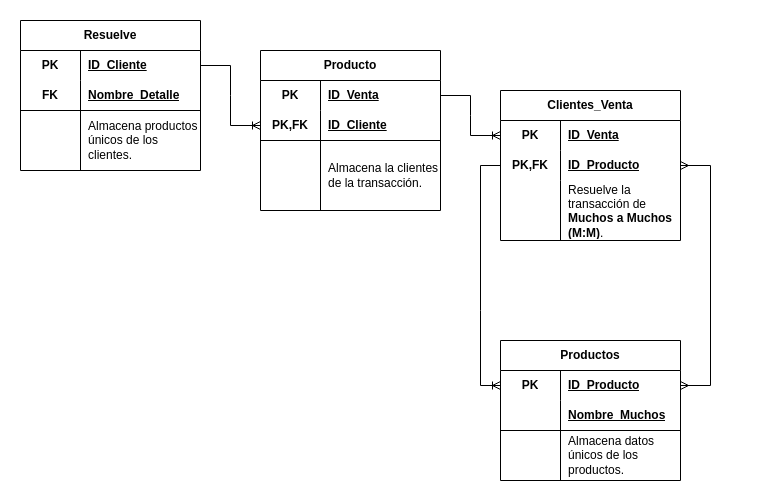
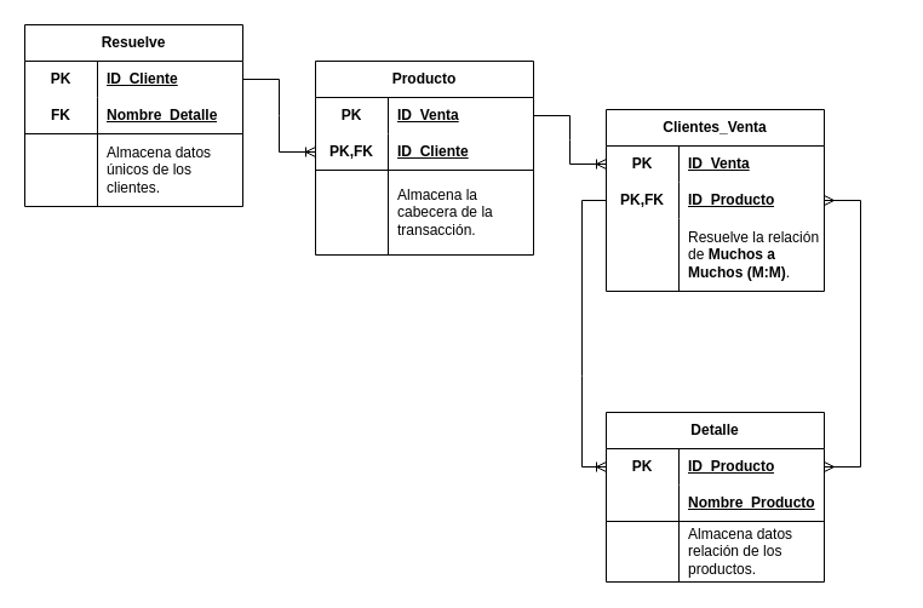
  <mxCell id="0" />
  <mxCell id="1" parent="0" />
  <mxCell id="2" value="Resuelve" style="shape=table;startSize=30;container=1;collapsible=1;childLayout=tableLayout;fixedRows=1;rowLines=0;fontStyle=1;align=center;resizeLast=1;html=1;whiteSpace=wrap;" vertex="1" parent="1"><mxGeometry x="20" y="20" width="180" height="150" as="geometry" /></mxCell>
  <mxCell id="3" value="" style="shape=tableRow;horizontal=0;startSize=0;swimlaneHead=0;swimlaneBody=0;fillColor=none;collapsible=0;dropTarget=0;points=[[0,0.5],[1,0.5]];portConstraint=eastwest;top=0;left=0;right=0;bottom=0;html=1;" vertex="1" parent="2"><mxGeometry y="30" width="180" height="30" as="geometry" /></mxCell>
  <mxCell id="4" value="PK" style="shape=partialRectangle;connectable=0;fillColor=none;top=0;left=0;bottom=0;right=0;fontStyle=1;overflow=hidden;html=1;whiteSpace=wrap;" vertex="1" parent="3"><mxGeometry width="60" height="30" as="geometry"><mxRectangle width="60" height="30" as="alternateBounds" /></mxGeometry></mxCell>
  <mxCell id="5" value="ID_Cliente" style="shape=partialRectangle;connectable=0;fillColor=none;top=0;left=0;bottom=0;right=0;align=left;spacingLeft=6;fontStyle=5;overflow=hidden;html=1;whiteSpace=wrap;" vertex="1" parent="3"><mxGeometry x="60" width="120" height="30" as="geometry"><mxRectangle width="120" height="30" as="alternateBounds" /></mxGeometry></mxCell>
  <mxCell id="6" value="" style="shape=tableRow;horizontal=0;startSize=0;swimlaneHead=0;swimlaneBody=0;fillColor=none;collapsible=0;dropTarget=0;points=[[0,0.5],[1,0.5]];portConstraint=eastwest;top=0;left=0;right=0;bottom=1;html=1;" vertex="1" parent="2"><mxGeometry y="60" width="180" height="30" as="geometry" /></mxCell>
  <mxCell id="7" value="FK" style="shape=partialRectangle;connectable=0;fillColor=none;top=0;left=0;bottom=0;right=0;fontStyle=1;overflow=hidden;html=1;whiteSpace=wrap;" vertex="1" parent="6"><mxGeometry width="60" height="30" as="geometry"><mxRectangle width="60" height="30" as="alternateBounds" /></mxGeometry></mxCell>
  <mxCell id="8" value="Nombre_Detalle" style="shape=partialRectangle;connectable=0;fillColor=none;top=0;left=0;bottom=0;right=0;align=left;spacingLeft=6;fontStyle=5;overflow=hidden;html=1;whiteSpace=wrap;" vertex="1" parent="6"><mxGeometry x="60" width="120" height="30" as="geometry"><mxRectangle width="120" height="30" as="alternateBounds" /></mxGeometry></mxCell>
  <mxCell id="9" value="" style="shape=tableRow;horizontal=0;startSize=0;swimlaneHead=0;swimlaneBody=0;fillColor=none;collapsible=0;dropTarget=0;points=[[0,0.5],[1,0.5]];portConstraint=eastwest;top=0;left=0;right=0;bottom=0;html=1;" vertex="1" parent="2"><mxGeometry y="90" width="180" height="60" as="geometry" /></mxCell>
  <mxCell id="10" value="" style="shape=partialRectangle;connectable=0;fillColor=none;top=0;left=0;bottom=0;right=0;editable=1;overflow=hidden;html=1;whiteSpace=wrap;" vertex="1" parent="9"><mxGeometry width="60" height="60" as="geometry"><mxRectangle width="60" height="60" as="alternateBounds" /></mxGeometry></mxCell>
- <mxCell id="11" value="Almacena productos únicos de los clientes." style="shape=partialRectangle;connectable=0;fillColor=none;top=0;left=0;bottom=0;right=0;align=left;spacingLeft=6;overflow=hidden;html=1;whiteSpace=wrap;" vertex="1" parent="9"><mxGeometry x="60" width="120" height="60" as="geometry"><mxRectangle width="120" height="60" as="alternateBounds" /></mxGeometry></mxCell>
- <mxCell id="12" value="Productos" style="shape=table;startSize=30;container=1;collapsible=1;childLayout=tableLayout;fixedRows=1;rowLines=0;fontStyle=1;align=center;resizeLast=1;html=1;whiteSpace=wrap;" vertex="1" parent="1"><mxGeometry x="500" y="340" width="180" height="140" as="geometry" /></mxCell>
+ <mxCell id="11" value="Almacena datos únicos de los clientes." style="shape=partialRectangle;connectable=0;fillColor=none;top=0;left=0;bottom=0;right=0;align=left;spacingLeft=6;overflow=hidden;html=1;whiteSpace=wrap;" vertex="1" parent="9"><mxGeometry x="60" width="120" height="60" as="geometry"><mxRectangle width="120" height="60" as="alternateBounds" /></mxGeometry></mxCell>
+ <mxCell id="12" value="Detalle" style="shape=table;startSize=30;container=1;collapsible=1;childLayout=tableLayout;fixedRows=1;rowLines=0;fontStyle=1;align=center;resizeLast=1;html=1;whiteSpace=wrap;" vertex="1" parent="1"><mxGeometry x="500" y="340" width="180" height="140" as="geometry" /></mxCell>
  <mxCell id="13" value="" style="shape=tableRow;horizontal=0;startSize=0;swimlaneHead=0;swimlaneBody=0;fillColor=none;collapsible=0;dropTarget=0;points=[[0,0.5],[1,0.5]];portConstraint=eastwest;top=0;left=0;right=0;bottom=0;html=1;" vertex="1" parent="12"><mxGeometry y="30" width="180" height="30" as="geometry" /></mxCell>
  <mxCell id="14" value="PK" style="shape=partialRectangle;connectable=0;fillColor=none;top=0;left=0;bottom=0;right=0;fontStyle=1;overflow=hidden;html=1;whiteSpace=wrap;" vertex="1" parent="13"><mxGeometry width="60" height="30" as="geometry"><mxRectangle width="60" height="30" as="alternateBounds" /></mxGeometry></mxCell>
  <mxCell id="15" value="ID_Producto" style="shape=partialRectangle;connectable=0;fillColor=none;top=0;left=0;bottom=0;right=0;align=left;spacingLeft=6;fontStyle=5;overflow=hidden;html=1;whiteSpace=wrap;" vertex="1" parent="13"><mxGeometry x="60" width="120" height="30" as="geometry"><mxRectangle width="120" height="30" as="alternateBounds" /></mxGeometry></mxCell>
  <mxCell id="16" value="" style="shape=tableRow;horizontal=0;startSize=0;swimlaneHead=0;swimlaneBody=0;fillColor=none;collapsible=0;dropTarget=0;points=[[0,0.5],[1,0.5]];portConstraint=eastwest;top=0;left=0;right=0;bottom=1;html=1;" vertex="1" parent="12"><mxGeometry y="60" width="180" height="30" as="geometry" /></mxCell>
  <mxCell id="17" value="" style="shape=partialRectangle;connectable=0;fillColor=none;top=0;left=0;bottom=0;right=0;fontStyle=1;overflow=hidden;html=1;whiteSpace=wrap;" vertex="1" parent="16"><mxGeometry width="60" height="30" as="geometry"><mxRectangle width="60" height="30" as="alternateBounds" /></mxGeometry></mxCell>
- <mxCell id="18" value="Nombre_Muchos" style="shape=partialRectangle;connectable=0;fillColor=none;top=0;left=0;bottom=0;right=0;align=left;spacingLeft=6;fontStyle=5;overflow=hidden;html=1;whiteSpace=wrap;" vertex="1" parent="16"><mxGeometry x="60" width="120" height="30" as="geometry"><mxRectangle width="120" height="30" as="alternateBounds" /></mxGeometry></mxCell>
+ <mxCell id="18" value="Nombre_Producto" style="shape=partialRectangle;connectable=0;fillColor=none;top=0;left=0;bottom=0;right=0;align=left;spacingLeft=6;fontStyle=5;overflow=hidden;html=1;whiteSpace=wrap;" vertex="1" parent="16"><mxGeometry x="60" width="120" height="30" as="geometry"><mxRectangle width="120" height="30" as="alternateBounds" /></mxGeometry></mxCell>
  <mxCell id="19" value="" style="shape=tableRow;horizontal=0;startSize=0;swimlaneHead=0;swimlaneBody=0;fillColor=none;collapsible=0;dropTarget=0;points=[[0,0.5],[1,0.5]];portConstraint=eastwest;top=0;left=0;right=0;bottom=0;html=1;" vertex="1" parent="12"><mxGeometry y="90" width="180" height="50" as="geometry" /></mxCell>
  <mxCell id="20" value="" style="shape=partialRectangle;connectable=0;fillColor=none;top=0;left=0;bottom=0;right=0;editable=1;overflow=hidden;html=1;whiteSpace=wrap;" vertex="1" parent="19"><mxGeometry width="60" height="50" as="geometry"><mxRectangle width="60" height="50" as="alternateBounds" /></mxGeometry></mxCell>
- <mxCell id="21" value="Almacena datos únicos de los productos." style="shape=partialRectangle;connectable=0;fillColor=none;top=0;left=0;bottom=0;right=0;align=left;spacingLeft=6;overflow=hidden;html=1;whiteSpace=wrap;" vertex="1" parent="19"><mxGeometry x="60" width="120" height="50" as="geometry"><mxRectangle width="120" height="50" as="alternateBounds" /></mxGeometry></mxCell>
+ <mxCell id="21" value="Almacena datos relación de los productos." style="shape=partialRectangle;connectable=0;fillColor=none;top=0;left=0;bottom=0;right=0;align=left;spacingLeft=6;overflow=hidden;html=1;whiteSpace=wrap;" vertex="1" parent="19"><mxGeometry x="60" width="120" height="50" as="geometry"><mxRectangle width="120" height="50" as="alternateBounds" /></mxGeometry></mxCell>
  <mxCell id="22" value="Clientes_Venta" style="shape=table;startSize=30;container=1;collapsible=1;childLayout=tableLayout;fixedRows=1;rowLines=0;fontStyle=1;align=center;resizeLast=1;html=1;whiteSpace=wrap;" vertex="1" parent="1"><mxGeometry x="500" y="90" width="180" height="150" as="geometry" /></mxCell>
  <mxCell id="23" value="" style="shape=tableRow;horizontal=0;startSize=0;swimlaneHead=0;swimlaneBody=0;fillColor=none;collapsible=0;dropTarget=0;points=[[0,0.5],[1,0.5]];portConstraint=eastwest;top=0;left=0;right=0;bottom=0;html=1;" vertex="1" parent="22"><mxGeometry y="30" width="180" height="30" as="geometry" /></mxCell>
  <mxCell id="24" value="PK" style="shape=partialRectangle;connectable=0;fillColor=none;top=0;left=0;bottom=0;right=0;fontStyle=1;overflow=hidden;html=1;whiteSpace=wrap;" vertex="1" parent="23"><mxGeometry width="60" height="30" as="geometry"><mxRectangle width="60" height="30" as="alternateBounds" /></mxGeometry></mxCell>
  <mxCell id="25" value="ID_Venta" style="shape=partialRectangle;connectable=0;fillColor=none;top=0;left=0;bottom=0;right=0;align=left;spacingLeft=6;fontStyle=5;overflow=hidden;html=1;whiteSpace=wrap;" vertex="1" parent="23"><mxGeometry x="60" width="120" height="30" as="geometry"><mxRectangle width="120" height="30" as="alternateBounds" /></mxGeometry></mxCell>
  <mxCell id="26" value="" style="shape=tableRow;horizontal=0;startSize=0;swimlaneHead=0;swimlaneBody=0;fillColor=none;collapsible=0;dropTarget=0;points=[[0,0.5],[1,0.5]];portConstraint=eastwest;top=0;left=0;right=0;bottom=0;" vertex="1" parent="22"><mxGeometry y="60" width="180" height="30" as="geometry" /></mxCell>
  <mxCell id="27" value="&lt;b&gt;PK,FK&lt;/b&gt;" style="shape=partialRectangle;connectable=0;fillColor=none;top=0;left=0;bottom=0;right=0;fontStyle=0;overflow=hidden;whiteSpace=wrap;html=1;" vertex="1" parent="26"><mxGeometry width="60" height="30" as="geometry"><mxRectangle width="60" height="30" as="alternateBounds" /></mxGeometry></mxCell>
  <mxCell id="28" value="&lt;b&gt;&lt;u&gt;ID_Producto&lt;/u&gt;&lt;/b&gt;" style="shape=partialRectangle;connectable=0;fillColor=none;top=0;left=0;bottom=0;right=0;align=left;spacingLeft=6;fontStyle=0;overflow=hidden;whiteSpace=wrap;html=1;" vertex="1" parent="26"><mxGeometry x="60" width="120" height="30" as="geometry"><mxRectangle width="120" height="30" as="alternateBounds" /></mxGeometry></mxCell>
  <mxCell id="29" value="" style="shape=tableRow;horizontal=0;startSize=0;swimlaneHead=0;swimlaneBody=0;fillColor=none;collapsible=0;dropTarget=0;points=[[0,0.5],[1,0.5]];portConstraint=eastwest;top=0;left=0;right=0;bottom=0;html=1;" vertex="1" parent="22"><mxGeometry y="90" width="180" height="60" as="geometry" /></mxCell>
  <mxCell id="30" value="" style="shape=partialRectangle;connectable=0;fillColor=none;top=0;left=0;bottom=0;right=0;editable=1;overflow=hidden;html=1;whiteSpace=wrap;" vertex="1" parent="29"><mxGeometry width="60" height="60" as="geometry"><mxRectangle width="60" height="60" as="alternateBounds" /></mxGeometry></mxCell>
- <mxCell id="31" value="Resuelve la transacción de &lt;b&gt;Muchos a Muchos (M:M)&lt;/b&gt;." style="shape=partialRectangle;connectable=0;fillColor=none;top=0;left=0;bottom=0;right=0;align=left;spacingLeft=6;overflow=hidden;html=1;whiteSpace=wrap;" vertex="1" parent="29"><mxGeometry x="60" width="120" height="60" as="geometry"><mxRectangle width="120" height="60" as="alternateBounds" /></mxGeometry></mxCell>
+ <mxCell id="31" value="Resuelve la relación de &lt;b&gt;Muchos a Muchos (M:M)&lt;/b&gt;." style="shape=partialRectangle;connectable=0;fillColor=none;top=0;left=0;bottom=0;right=0;align=left;spacingLeft=6;overflow=hidden;html=1;whiteSpace=wrap;" vertex="1" parent="29"><mxGeometry x="60" width="120" height="60" as="geometry"><mxRectangle width="120" height="60" as="alternateBounds" /></mxGeometry></mxCell>
  <mxCell id="32" value="Producto" style="shape=table;startSize=30;container=1;collapsible=1;childLayout=tableLayout;fixedRows=1;rowLines=0;fontStyle=1;align=center;resizeLast=1;html=1;whiteSpace=wrap;" vertex="1" parent="1"><mxGeometry x="260" y="50" width="180" height="160" as="geometry" /></mxCell>
  <mxCell id="33" value="" style="shape=tableRow;horizontal=0;startSize=0;swimlaneHead=0;swimlaneBody=0;fillColor=none;collapsible=0;dropTarget=0;points=[[0,0.5],[1,0.5]];portConstraint=eastwest;top=0;left=0;right=0;bottom=0;html=1;" vertex="1" parent="32"><mxGeometry y="30" width="180" height="30" as="geometry" /></mxCell>
  <mxCell id="34" value="PK" style="shape=partialRectangle;connectable=0;fillColor=none;top=0;left=0;bottom=0;right=0;fontStyle=1;overflow=hidden;html=1;whiteSpace=wrap;" vertex="1" parent="33"><mxGeometry width="60" height="30" as="geometry"><mxRectangle width="60" height="30" as="alternateBounds" /></mxGeometry></mxCell>
  <mxCell id="35" value="ID_Venta" style="shape=partialRectangle;connectable=0;fillColor=none;top=0;left=0;bottom=0;right=0;align=left;spacingLeft=6;fontStyle=5;overflow=hidden;html=1;whiteSpace=wrap;" vertex="1" parent="33"><mxGeometry x="60" width="120" height="30" as="geometry"><mxRectangle width="120" height="30" as="alternateBounds" /></mxGeometry></mxCell>
  <mxCell id="36" value="" style="shape=tableRow;horizontal=0;startSize=0;swimlaneHead=0;swimlaneBody=0;fillColor=none;collapsible=0;dropTarget=0;points=[[0,0.5],[1,0.5]];portConstraint=eastwest;top=0;left=0;right=0;bottom=0;" vertex="1" parent="32"><mxGeometry y="60" width="180" height="30" as="geometry" /></mxCell>
  <mxCell id="37" value="&lt;b&gt;PK,FK&lt;/b&gt;" style="shape=partialRectangle;connectable=0;fillColor=none;top=0;left=0;bottom=0;right=0;fontStyle=0;overflow=hidden;whiteSpace=wrap;html=1;" vertex="1" parent="36"><mxGeometry width="60" height="30" as="geometry"><mxRectangle width="60" height="30" as="alternateBounds" /></mxGeometry></mxCell>
  <mxCell id="38" value="&lt;u&gt;&lt;b&gt;ID_Cliente&lt;/b&gt;&lt;/u&gt;" style="shape=partialRectangle;connectable=0;fillColor=none;top=0;left=0;bottom=0;right=0;align=left;spacingLeft=6;fontStyle=0;overflow=hidden;whiteSpace=wrap;html=1;" vertex="1" parent="36"><mxGeometry x="60" width="120" height="30" as="geometry"><mxRectangle width="120" height="30" as="alternateBounds" /></mxGeometry></mxCell>
  <mxCell id="39" value="" style="shape=tableRow;horizontal=0;startSize=0;swimlaneHead=0;swimlaneBody=0;fillColor=none;collapsible=0;dropTarget=0;points=[[0,0.5],[1,0.5]];portConstraint=eastwest;top=0;left=0;right=0;bottom=0;html=1;" vertex="1" parent="32"><mxGeometry y="90" width="180" height="70" as="geometry" /></mxCell>
  <mxCell id="40" value="" style="shape=partialRectangle;connectable=0;fillColor=none;top=0;left=0;bottom=0;right=0;editable=1;overflow=hidden;html=1;whiteSpace=wrap;" vertex="1" parent="39"><mxGeometry width="60" height="70" as="geometry"><mxRectangle width="60" height="70" as="alternateBounds" /></mxGeometry></mxCell>
- <mxCell id="41" value="Almacena la clientes de la transacción." style="shape=partialRectangle;connectable=0;fillColor=none;top=0;left=0;bottom=0;right=0;align=left;spacingLeft=6;overflow=hidden;html=1;whiteSpace=wrap;" vertex="1" parent="39"><mxGeometry x="60" width="120" height="70" as="geometry"><mxRectangle width="120" height="70" as="alternateBounds" /></mxGeometry></mxCell>
+ <mxCell id="41" value="Almacena la cabecera de la transacción." style="shape=partialRectangle;connectable=0;fillColor=none;top=0;left=0;bottom=0;right=0;align=left;spacingLeft=6;overflow=hidden;html=1;whiteSpace=wrap;" vertex="1" parent="39"><mxGeometry x="60" width="120" height="70" as="geometry"><mxRectangle width="120" height="70" as="alternateBounds" /></mxGeometry></mxCell>
  <mxCell id="42" value="" style="edgeStyle=entityRelationEdgeStyle;fontSize=12;html=1;endArrow=ERoneToMany;rounded=0;entryX=0;entryY=0.5;entryDx=0;entryDy=0;exitX=1;exitY=0.5;exitDx=0;exitDy=0;" edge="1" parent="1" source="3" target="36"><mxGeometry width="100" height="100" relative="1" as="geometry"><mxPoint x="200" y="90" as="sourcePoint" /><mxPoint x="210" y="70" as="targetPoint" /><Array as="points"><mxPoint x="250" y="70" /><mxPoint x="210" y="140" /><mxPoint x="220" y="110" /></Array></mxGeometry></mxCell>
  <mxCell id="43" value="" style="edgeStyle=entityRelationEdgeStyle;fontSize=12;html=1;endArrow=ERoneToMany;rounded=0;exitX=1;exitY=0.5;exitDx=0;exitDy=0;entryX=0;entryY=0.5;entryDx=0;entryDy=0;" edge="1" parent="1" source="33" target="23"><mxGeometry width="100" height="100" relative="1" as="geometry"><mxPoint x="420" y="380" as="sourcePoint" /><mxPoint x="500" y="195" as="targetPoint" /></mxGeometry></mxCell>
  <mxCell id="44" value="" style="edgeStyle=entityRelationEdgeStyle;fontSize=12;html=1;endArrow=ERmany;startArrow=ERmany;rounded=0;entryX=1;entryY=0.5;entryDx=0;entryDy=0;exitX=1;exitY=0.5;exitDx=0;exitDy=0;" edge="1" parent="1" source="13" target="26"><mxGeometry width="100" height="100" relative="1" as="geometry"><mxPoint x="700" y="380" as="sourcePoint" /><mxPoint x="800" y="280" as="targetPoint" /><Array as="points"><mxPoint x="740" y="270" /></Array></mxGeometry></mxCell>
  <mxCell id="45" value="" style="fontSize=12;html=1;endArrow=ERoneToMany;rounded=0;entryX=0;entryY=0.5;entryDx=0;entryDy=0;exitX=0;exitY=0.5;exitDx=0;exitDy=0;" edge="1" parent="1" source="26" target="13"><mxGeometry width="100" height="100" relative="1" as="geometry"><mxPoint x="480" y="170" as="sourcePoint" /><mxPoint x="400" y="460" as="targetPoint" /><Array as="points"><mxPoint x="480" y="165" /><mxPoint x="480" y="310" /><mxPoint x="480" y="385" /></Array></mxGeometry></mxCell>
  <mxCell id="46" value="" style="line;strokeWidth=1;rotatable=0;dashed=0;labelPosition=right;align=left;verticalAlign=middle;spacingTop=0;spacingLeft=6;points=[];portConstraint=eastwest;" vertex="1" parent="1"><mxGeometry x="260" y="135" width="180" height="10" as="geometry" /></mxCell>
